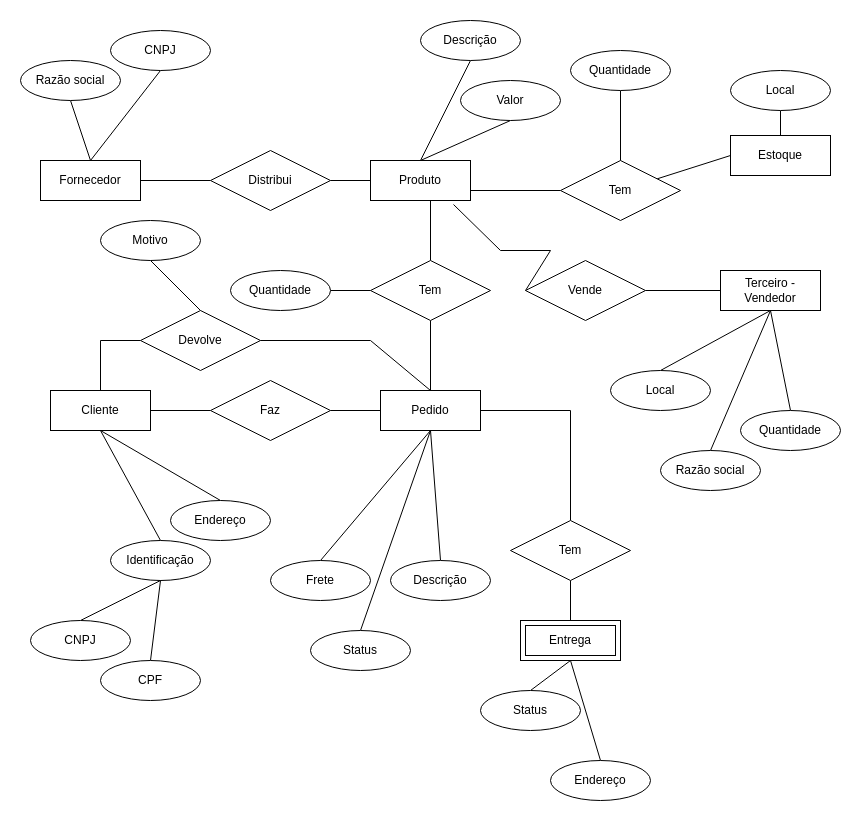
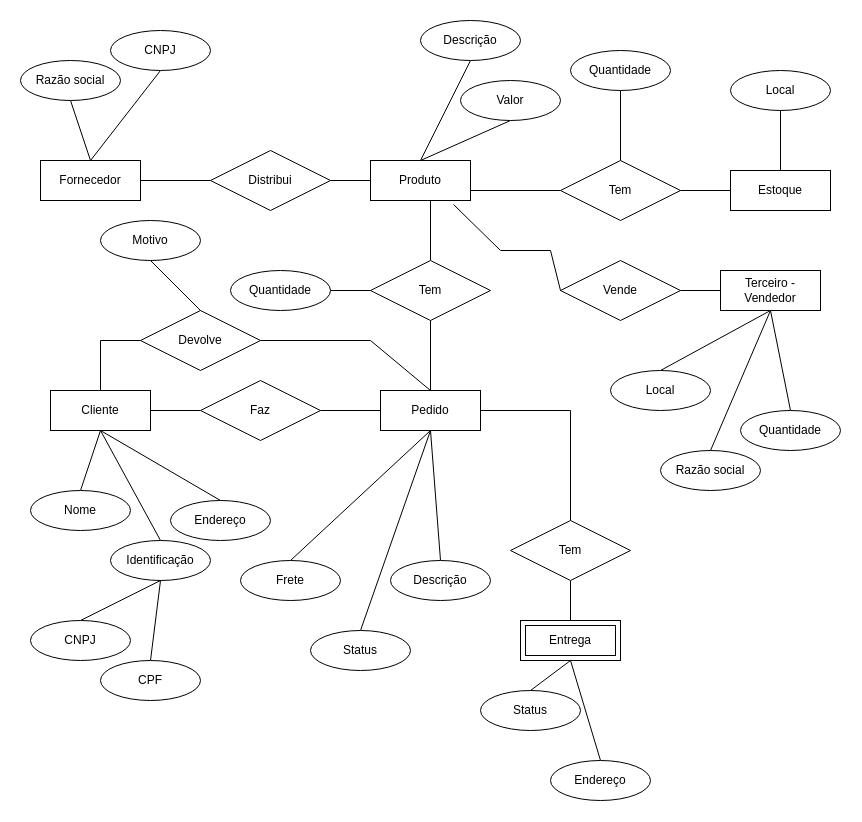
  <mxCell id="0" />
  <mxCell id="1" parent="0" />
  <mxCell id="2" style="edgeStyle=none;rounded=0;orthogonalLoop=1;jettySize=auto;html=1;exitX=1;exitY=0.75;exitDx=0;exitDy=0;entryX=0;entryY=0.5;entryDx=0;entryDy=0;endArrow=none;endFill=0;" edge="1" parent="1" source="3" target="16"><mxGeometry relative="1" as="geometry" /></mxCell>
  <mxCell id="3" value="Produto" style="whiteSpace=wrap;html=1;align=center;" vertex="1" parent="1"><mxGeometry x="370" y="160" width="100" height="40" as="geometry" /></mxCell>
  <mxCell id="4" style="edgeStyle=none;rounded=0;orthogonalLoop=1;jettySize=auto;html=1;exitX=1;exitY=0.5;exitDx=0;exitDy=0;entryX=0;entryY=0.5;entryDx=0;entryDy=0;endArrow=none;endFill=0;" edge="1" parent="1" source="6" target="20"><mxGeometry relative="1" as="geometry" /></mxCell>
  <mxCell id="5" style="edgeStyle=none;rounded=0;orthogonalLoop=1;jettySize=auto;html=1;exitX=0.5;exitY=0;exitDx=0;exitDy=0;entryX=0;entryY=0.5;entryDx=0;entryDy=0;endArrow=none;endFill=0;" edge="1" parent="1" source="6" target="65"><mxGeometry relative="1" as="geometry"><Array as="points"><mxPoint x="100" y="340" /></Array></mxGeometry></mxCell>
  <mxCell id="6" value="Cliente" style="whiteSpace=wrap;html=1;align=center;" vertex="1" parent="1"><mxGeometry x="50" y="390" width="100" height="40" as="geometry" /></mxCell>
- <mxCell id="7" value="Estoque" style="whiteSpace=wrap;html=1;align=center;" vertex="1" parent="1"><mxGeometry x="730" y="135" width="100" height="40" as="geometry" /></mxCell>
+ <mxCell id="7" value="Estoque" style="whiteSpace=wrap;html=1;align=center;" vertex="1" parent="1"><mxGeometry x="730" y="170" width="100" height="40" as="geometry" /></mxCell>
  <mxCell id="8" style="edgeStyle=none;rounded=0;orthogonalLoop=1;jettySize=auto;html=1;exitX=0.5;exitY=0;exitDx=0;exitDy=0;entryX=0.5;entryY=1;entryDx=0;entryDy=0;endArrow=none;endFill=0;" edge="1" parent="1" source="10" target="18"><mxGeometry relative="1" as="geometry" /></mxCell>
  <mxCell id="9" style="edgeStyle=none;rounded=0;orthogonalLoop=1;jettySize=auto;html=1;exitX=1;exitY=0.5;exitDx=0;exitDy=0;entryX=0.5;entryY=0;entryDx=0;entryDy=0;endArrow=none;endFill=0;" edge="1" parent="1" source="10" target="58"><mxGeometry relative="1" as="geometry"><Array as="points"><mxPoint x="570" y="410" /></Array></mxGeometry></mxCell>
  <mxCell id="10" value="&lt;div&gt;Pedido&lt;/div&gt;" style="whiteSpace=wrap;html=1;align=center;" vertex="1" parent="1"><mxGeometry x="380" y="390" width="100" height="40" as="geometry" /></mxCell>
  <mxCell id="11" style="edgeStyle=none;rounded=0;orthogonalLoop=1;jettySize=auto;html=1;exitX=1;exitY=0.5;exitDx=0;exitDy=0;entryX=0;entryY=0.5;entryDx=0;entryDy=0;endArrow=none;endFill=0;" edge="1" parent="1" source="12" target="14"><mxGeometry relative="1" as="geometry" /></mxCell>
  <mxCell id="12" value="&lt;div&gt;Fornecedor&lt;/div&gt;" style="whiteSpace=wrap;html=1;align=center;" vertex="1" parent="1"><mxGeometry x="40" y="160" width="100" height="40" as="geometry" /></mxCell>
  <mxCell id="13" style="edgeStyle=orthogonalEdgeStyle;rounded=0;orthogonalLoop=1;jettySize=auto;html=1;exitX=1;exitY=0.5;exitDx=0;exitDy=0;endArrow=none;endFill=0;" edge="1" parent="1" source="14" target="3"><mxGeometry relative="1" as="geometry" /></mxCell>
  <mxCell id="14" value="Distribui" style="shape=rhombus;perimeter=rhombusPerimeter;whiteSpace=wrap;html=1;align=center;" vertex="1" parent="1"><mxGeometry x="210" y="150" width="120" height="60" as="geometry" /></mxCell>
  <mxCell id="15" style="edgeStyle=none;rounded=0;orthogonalLoop=1;jettySize=auto;html=1;entryX=0;entryY=0.5;entryDx=0;entryDy=0;endArrow=none;endFill=0;" edge="1" parent="1" source="16" target="7"><mxGeometry relative="1" as="geometry" /></mxCell>
  <mxCell id="16" value="&lt;div&gt;Tem&lt;/div&gt;" style="shape=rhombus;perimeter=rhombusPerimeter;whiteSpace=wrap;html=1;align=center;" vertex="1" parent="1"><mxGeometry x="560" y="160" width="120" height="60" as="geometry" /></mxCell>
  <mxCell id="17" style="edgeStyle=none;rounded=0;orthogonalLoop=1;jettySize=auto;html=1;exitX=0.5;exitY=0;exitDx=0;exitDy=0;entryX=0.6;entryY=1;entryDx=0;entryDy=0;entryPerimeter=0;endArrow=none;endFill=0;" edge="1" parent="1" source="18" target="3"><mxGeometry relative="1" as="geometry" /></mxCell>
  <mxCell id="18" value="Tem" style="shape=rhombus;perimeter=rhombusPerimeter;whiteSpace=wrap;html=1;align=center;" vertex="1" parent="1"><mxGeometry x="370" y="260" width="120" height="60" as="geometry" /></mxCell>
  <mxCell id="19" style="edgeStyle=none;rounded=0;orthogonalLoop=1;jettySize=auto;html=1;exitX=1;exitY=0.5;exitDx=0;exitDy=0;entryX=0;entryY=0.5;entryDx=0;entryDy=0;endArrow=none;endFill=0;" edge="1" parent="1" source="20" target="10"><mxGeometry relative="1" as="geometry" /></mxCell>
- <mxCell id="20" value="Faz" style="shape=rhombus;perimeter=rhombusPerimeter;whiteSpace=wrap;html=1;align=center;" vertex="1" parent="1"><mxGeometry x="210" y="380" width="120" height="60" as="geometry" /></mxCell>
+ <mxCell id="20" value="Faz" style="shape=rhombus;perimeter=rhombusPerimeter;whiteSpace=wrap;html=1;align=center;" vertex="1" parent="1"><mxGeometry x="200" y="380" width="120" height="60" as="geometry" /></mxCell>
  <mxCell id="21" style="edgeStyle=none;rounded=0;orthogonalLoop=1;jettySize=auto;html=1;endArrow=none;endFill=0;" edge="1" parent="1" source="22" target="24"><mxGeometry relative="1" as="geometry" /></mxCell>
  <mxCell id="22" value="Terceiro - Vendedor" style="whiteSpace=wrap;html=1;align=center;" vertex="1" parent="1"><mxGeometry x="720" y="270" width="100" height="40" as="geometry" /></mxCell>
  <mxCell id="23" style="edgeStyle=none;rounded=0;orthogonalLoop=1;jettySize=auto;html=1;exitX=0;exitY=0.5;exitDx=0;exitDy=0;entryX=0.83;entryY=1.1;entryDx=0;entryDy=0;entryPerimeter=0;endArrow=none;endFill=0;" edge="1" parent="1" source="24" target="3"><mxGeometry relative="1" as="geometry"><Array as="points"><mxPoint x="550" y="250" /><mxPoint x="500" y="250" /></Array></mxGeometry></mxCell>
- <mxCell id="24" value="Vende" style="shape=rhombus;perimeter=rhombusPerimeter;whiteSpace=wrap;html=1;align=center;" vertex="1" parent="1"><mxGeometry x="525" y="260" width="120" height="60" as="geometry" /></mxCell>
+ <mxCell id="24" value="Vende" style="shape=rhombus;perimeter=rhombusPerimeter;whiteSpace=wrap;html=1;align=center;" vertex="1" parent="1"><mxGeometry x="560" y="260" width="120" height="60" as="geometry" /></mxCell>
  <mxCell id="25" style="edgeStyle=none;rounded=0;orthogonalLoop=1;jettySize=auto;html=1;exitX=0.5;exitY=0;exitDx=0;exitDy=0;entryX=0.5;entryY=1;entryDx=0;entryDy=0;endArrow=none;endFill=0;" edge="1" parent="1" source="26" target="6"><mxGeometry relative="1" as="geometry" /></mxCell>
  <mxCell id="26" value="Identificação" style="ellipse;whiteSpace=wrap;html=1;align=center;" vertex="1" parent="1"><mxGeometry x="110" y="540" width="100" height="40" as="geometry" /></mxCell>
+ <mxCell id="27" style="edgeStyle=none;rounded=0;orthogonalLoop=1;jettySize=auto;html=1;exitX=0.5;exitY=0;exitDx=0;exitDy=0;entryX=0.5;entryY=1;entryDx=0;entryDy=0;endArrow=none;endFill=0;" edge="1" parent="1" source="28" target="6"><mxGeometry relative="1" as="geometry" /></mxCell>
+ <mxCell id="28" value="&lt;div&gt;Nome&lt;/div&gt;" style="ellipse;whiteSpace=wrap;html=1;align=center;" vertex="1" parent="1"><mxGeometry x="30" y="490" width="100" height="40" as="geometry" /></mxCell>
  <mxCell id="29" style="edgeStyle=none;rounded=0;orthogonalLoop=1;jettySize=auto;html=1;exitX=0.5;exitY=0;exitDx=0;exitDy=0;entryX=0.5;entryY=1;entryDx=0;entryDy=0;endArrow=none;endFill=0;" edge="1" parent="1" source="30" target="6"><mxGeometry relative="1" as="geometry" /></mxCell>
  <mxCell id="30" value="Endereço" style="ellipse;whiteSpace=wrap;html=1;align=center;" vertex="1" parent="1"><mxGeometry x="170" y="500" width="100" height="40" as="geometry" /></mxCell>
  <mxCell id="31" style="edgeStyle=none;rounded=0;orthogonalLoop=1;jettySize=auto;html=1;exitX=0.5;exitY=0;exitDx=0;exitDy=0;entryX=0.5;entryY=1;entryDx=0;entryDy=0;endArrow=none;endFill=0;" edge="1" parent="1" source="32" target="10"><mxGeometry relative="1" as="geometry" /></mxCell>
  <mxCell id="32" value="Status" style="ellipse;whiteSpace=wrap;html=1;align=center;" vertex="1" parent="1"><mxGeometry x="310" y="630" width="100" height="40" as="geometry" /></mxCell>
  <mxCell id="33" style="edgeStyle=none;rounded=0;orthogonalLoop=1;jettySize=auto;html=1;exitX=0.5;exitY=0;exitDx=0;exitDy=0;entryX=0.5;entryY=1;entryDx=0;entryDy=0;endArrow=none;endFill=0;" edge="1" parent="1" source="34" target="10"><mxGeometry relative="1" as="geometry" /></mxCell>
  <mxCell id="34" value="Descrição" style="ellipse;whiteSpace=wrap;html=1;align=center;" vertex="1" parent="1"><mxGeometry x="390" y="560" width="100" height="40" as="geometry" /></mxCell>
  <mxCell id="35" style="edgeStyle=none;rounded=0;orthogonalLoop=1;jettySize=auto;html=1;exitX=0.5;exitY=1;exitDx=0;exitDy=0;endArrow=none;endFill=0;" edge="1" parent="1" source="36"><mxGeometry relative="1" as="geometry"><mxPoint x="420" y="160" as="targetPoint" /></mxGeometry></mxCell>
  <mxCell id="36" value="Descrição" style="ellipse;whiteSpace=wrap;html=1;align=center;" vertex="1" parent="1"><mxGeometry x="420" y="20" width="100" height="40" as="geometry" /></mxCell>
  <mxCell id="37" style="edgeStyle=none;rounded=0;orthogonalLoop=1;jettySize=auto;html=1;exitX=0.5;exitY=1;exitDx=0;exitDy=0;entryX=0.5;entryY=0;entryDx=0;entryDy=0;endArrow=none;endFill=0;" edge="1" parent="1" source="38" target="3"><mxGeometry relative="1" as="geometry" /></mxCell>
  <mxCell id="38" value="Valor" style="ellipse;whiteSpace=wrap;html=1;align=center;" vertex="1" parent="1"><mxGeometry x="460" y="80" width="100" height="40" as="geometry" /></mxCell>
  <mxCell id="39" style="edgeStyle=none;rounded=0;orthogonalLoop=1;jettySize=auto;html=1;exitX=0.5;exitY=1;exitDx=0;exitDy=0;entryX=0.5;entryY=0;entryDx=0;entryDy=0;endArrow=none;endFill=0;" edge="1" parent="1" source="40" target="12"><mxGeometry relative="1" as="geometry" /></mxCell>
  <mxCell id="40" value="Razão social" style="ellipse;whiteSpace=wrap;html=1;align=center;" vertex="1" parent="1"><mxGeometry x="20" y="60" width="100" height="40" as="geometry" /></mxCell>
  <mxCell id="41" style="edgeStyle=none;rounded=0;orthogonalLoop=1;jettySize=auto;html=1;exitX=0.5;exitY=1;exitDx=0;exitDy=0;entryX=0.5;entryY=0;entryDx=0;entryDy=0;endArrow=none;endFill=0;" edge="1" parent="1" source="42" target="12"><mxGeometry relative="1" as="geometry" /></mxCell>
  <mxCell id="42" value="CNPJ" style="ellipse;whiteSpace=wrap;html=1;align=center;" vertex="1" parent="1"><mxGeometry x="110" y="30" width="100" height="40" as="geometry" /></mxCell>
  <mxCell id="43" style="edgeStyle=none;rounded=0;orthogonalLoop=1;jettySize=auto;html=1;exitX=0.5;exitY=1;exitDx=0;exitDy=0;entryX=0.5;entryY=0;entryDx=0;entryDy=0;endArrow=none;endFill=0;" edge="1" parent="1" source="44" target="16"><mxGeometry relative="1" as="geometry" /></mxCell>
  <mxCell id="44" value="Quantidade" style="ellipse;whiteSpace=wrap;html=1;align=center;" vertex="1" parent="1"><mxGeometry x="570" y="50" width="100" height="40" as="geometry" /></mxCell>
  <mxCell id="45" style="edgeStyle=none;rounded=0;orthogonalLoop=1;jettySize=auto;html=1;exitX=0.5;exitY=1;exitDx=0;exitDy=0;entryX=0.5;entryY=0;entryDx=0;entryDy=0;endArrow=none;endFill=0;" edge="1" parent="1" source="46" target="7"><mxGeometry relative="1" as="geometry" /></mxCell>
  <mxCell id="46" value="Local" style="ellipse;whiteSpace=wrap;html=1;align=center;" vertex="1" parent="1"><mxGeometry x="730" y="70" width="100" height="40" as="geometry" /></mxCell>
  <mxCell id="47" style="edgeStyle=none;rounded=0;orthogonalLoop=1;jettySize=auto;html=1;exitX=1;exitY=0.5;exitDx=0;exitDy=0;endArrow=none;endFill=0;" edge="1" parent="1" source="48"><mxGeometry relative="1" as="geometry"><mxPoint x="370" y="290" as="targetPoint" /></mxGeometry></mxCell>
  <mxCell id="48" value="Quantidade" style="ellipse;whiteSpace=wrap;html=1;align=center;" vertex="1" parent="1"><mxGeometry x="230" y="270" width="100" height="40" as="geometry" /></mxCell>
  <mxCell id="49" style="edgeStyle=none;rounded=0;orthogonalLoop=1;jettySize=auto;html=1;exitX=0.5;exitY=0;exitDx=0;exitDy=0;endArrow=none;endFill=0;" edge="1" parent="1" source="50"><mxGeometry relative="1" as="geometry"><mxPoint x="430" y="430" as="targetPoint" /></mxGeometry></mxCell>
- <mxCell id="50" value="Frete" style="ellipse;whiteSpace=wrap;html=1;align=center;" vertex="1" parent="1"><mxGeometry x="270" y="560" width="100" height="40" as="geometry" /></mxCell>
+ <mxCell id="50" value="Frete" style="ellipse;whiteSpace=wrap;html=1;align=center;" vertex="1" parent="1"><mxGeometry x="240" y="560" width="100" height="40" as="geometry" /></mxCell>
  <mxCell id="51" style="edgeStyle=none;rounded=0;orthogonalLoop=1;jettySize=auto;html=1;exitX=0.5;exitY=0;exitDx=0;exitDy=0;entryX=0.5;entryY=1;entryDx=0;entryDy=0;endArrow=none;endFill=0;" edge="1" parent="1" source="52" target="22"><mxGeometry relative="1" as="geometry" /></mxCell>
  <mxCell id="52" value="Local" style="ellipse;whiteSpace=wrap;html=1;align=center;" vertex="1" parent="1"><mxGeometry x="610" y="370" width="100" height="40" as="geometry" /></mxCell>
  <mxCell id="53" style="edgeStyle=none;rounded=0;orthogonalLoop=1;jettySize=auto;html=1;exitX=0.5;exitY=0;exitDx=0;exitDy=0;entryX=0.5;entryY=1;entryDx=0;entryDy=0;endArrow=none;endFill=0;" edge="1" parent="1" source="54" target="22"><mxGeometry relative="1" as="geometry" /></mxCell>
  <mxCell id="54" value="Razão social" style="ellipse;whiteSpace=wrap;html=1;align=center;" vertex="1" parent="1"><mxGeometry x="660" y="450" width="100" height="40" as="geometry" /></mxCell>
  <mxCell id="55" style="edgeStyle=none;rounded=0;orthogonalLoop=1;jettySize=auto;html=1;exitX=0.5;exitY=0;exitDx=0;exitDy=0;entryX=0.5;entryY=1;entryDx=0;entryDy=0;endArrow=none;endFill=0;" edge="1" parent="1" source="56" target="22"><mxGeometry relative="1" as="geometry" /></mxCell>
  <mxCell id="56" value="Quantidade" style="ellipse;whiteSpace=wrap;html=1;align=center;" vertex="1" parent="1"><mxGeometry x="740" y="410" width="100" height="40" as="geometry" /></mxCell>
  <mxCell id="57" style="edgeStyle=none;rounded=0;orthogonalLoop=1;jettySize=auto;html=1;exitX=0.5;exitY=1;exitDx=0;exitDy=0;entryX=0.5;entryY=0;entryDx=0;entryDy=0;endArrow=none;endFill=0;" edge="1" parent="1" source="58" target="60"><mxGeometry relative="1" as="geometry" /></mxCell>
  <mxCell id="58" value="Tem" style="shape=rhombus;perimeter=rhombusPerimeter;whiteSpace=wrap;html=1;align=center;" vertex="1" parent="1"><mxGeometry x="510" y="520" width="120" height="60" as="geometry" /></mxCell>
  <mxCell id="59" style="edgeStyle=none;rounded=0;orthogonalLoop=1;jettySize=auto;html=1;exitX=0.5;exitY=1;exitDx=0;exitDy=0;entryX=0.5;entryY=0;entryDx=0;entryDy=0;endArrow=none;endFill=0;" edge="1" parent="1" source="60" target="61"><mxGeometry relative="1" as="geometry" /></mxCell>
  <mxCell id="60" value="&lt;div&gt;Entrega&lt;/div&gt;" style="shape=ext;margin=3;double=1;whiteSpace=wrap;html=1;align=center;" vertex="1" parent="1"><mxGeometry x="520" y="620" width="100" height="40" as="geometry" /></mxCell>
  <mxCell id="61" value="&lt;div&gt;Status&lt;/div&gt;" style="ellipse;whiteSpace=wrap;html=1;align=center;" vertex="1" parent="1"><mxGeometry x="480" y="690" width="100" height="40" as="geometry" /></mxCell>
  <mxCell id="62" style="edgeStyle=none;rounded=0;orthogonalLoop=1;jettySize=auto;html=1;exitX=0.5;exitY=0;exitDx=0;exitDy=0;endArrow=none;endFill=0;" edge="1" parent="1" source="63"><mxGeometry relative="1" as="geometry"><mxPoint x="570" y="660" as="targetPoint" /></mxGeometry></mxCell>
  <mxCell id="63" value="Endereço" style="ellipse;whiteSpace=wrap;html=1;align=center;" vertex="1" parent="1"><mxGeometry x="550" y="760" width="100" height="40" as="geometry" /></mxCell>
  <mxCell id="64" style="edgeStyle=none;rounded=0;orthogonalLoop=1;jettySize=auto;html=1;exitX=1;exitY=0.5;exitDx=0;exitDy=0;entryX=0.5;entryY=0;entryDx=0;entryDy=0;endArrow=none;endFill=0;" edge="1" parent="1" source="65" target="10"><mxGeometry relative="1" as="geometry"><Array as="points"><mxPoint x="370" y="340" /></Array></mxGeometry></mxCell>
  <mxCell id="65" value="Devolve" style="shape=rhombus;perimeter=rhombusPerimeter;whiteSpace=wrap;html=1;align=center;" vertex="1" parent="1"><mxGeometry x="140" y="310" width="120" height="60" as="geometry" /></mxCell>
  <mxCell id="66" style="edgeStyle=none;rounded=0;orthogonalLoop=1;jettySize=auto;html=1;exitX=0.5;exitY=1;exitDx=0;exitDy=0;endArrow=none;endFill=0;" edge="1" parent="1" source="67"><mxGeometry relative="1" as="geometry"><mxPoint x="200" y="310" as="targetPoint" /></mxGeometry></mxCell>
  <mxCell id="67" value="Motivo" style="ellipse;whiteSpace=wrap;html=1;align=center;" vertex="1" parent="1"><mxGeometry x="100" y="220" width="100" height="40" as="geometry" /></mxCell>
  <mxCell id="68" style="edgeStyle=none;rounded=0;orthogonalLoop=1;jettySize=auto;html=1;exitX=0.5;exitY=0;exitDx=0;exitDy=0;entryX=0.5;entryY=1;entryDx=0;entryDy=0;endArrow=none;endFill=0;" edge="1" parent="1" source="69" target="26"><mxGeometry relative="1" as="geometry" /></mxCell>
  <mxCell id="69" value="CNPJ" style="ellipse;whiteSpace=wrap;html=1;align=center;" vertex="1" parent="1"><mxGeometry x="30" y="620" width="100" height="40" as="geometry" /></mxCell>
  <mxCell id="70" style="edgeStyle=none;rounded=0;orthogonalLoop=1;jettySize=auto;html=1;exitX=0.5;exitY=0;exitDx=0;exitDy=0;endArrow=none;endFill=0;" edge="1" parent="1" source="71"><mxGeometry relative="1" as="geometry"><mxPoint x="160" y="580" as="targetPoint" /></mxGeometry></mxCell>
  <mxCell id="71" value="CPF" style="ellipse;whiteSpace=wrap;html=1;align=center;" vertex="1" parent="1"><mxGeometry x="100" y="660" width="100" height="40" as="geometry" /></mxCell>
